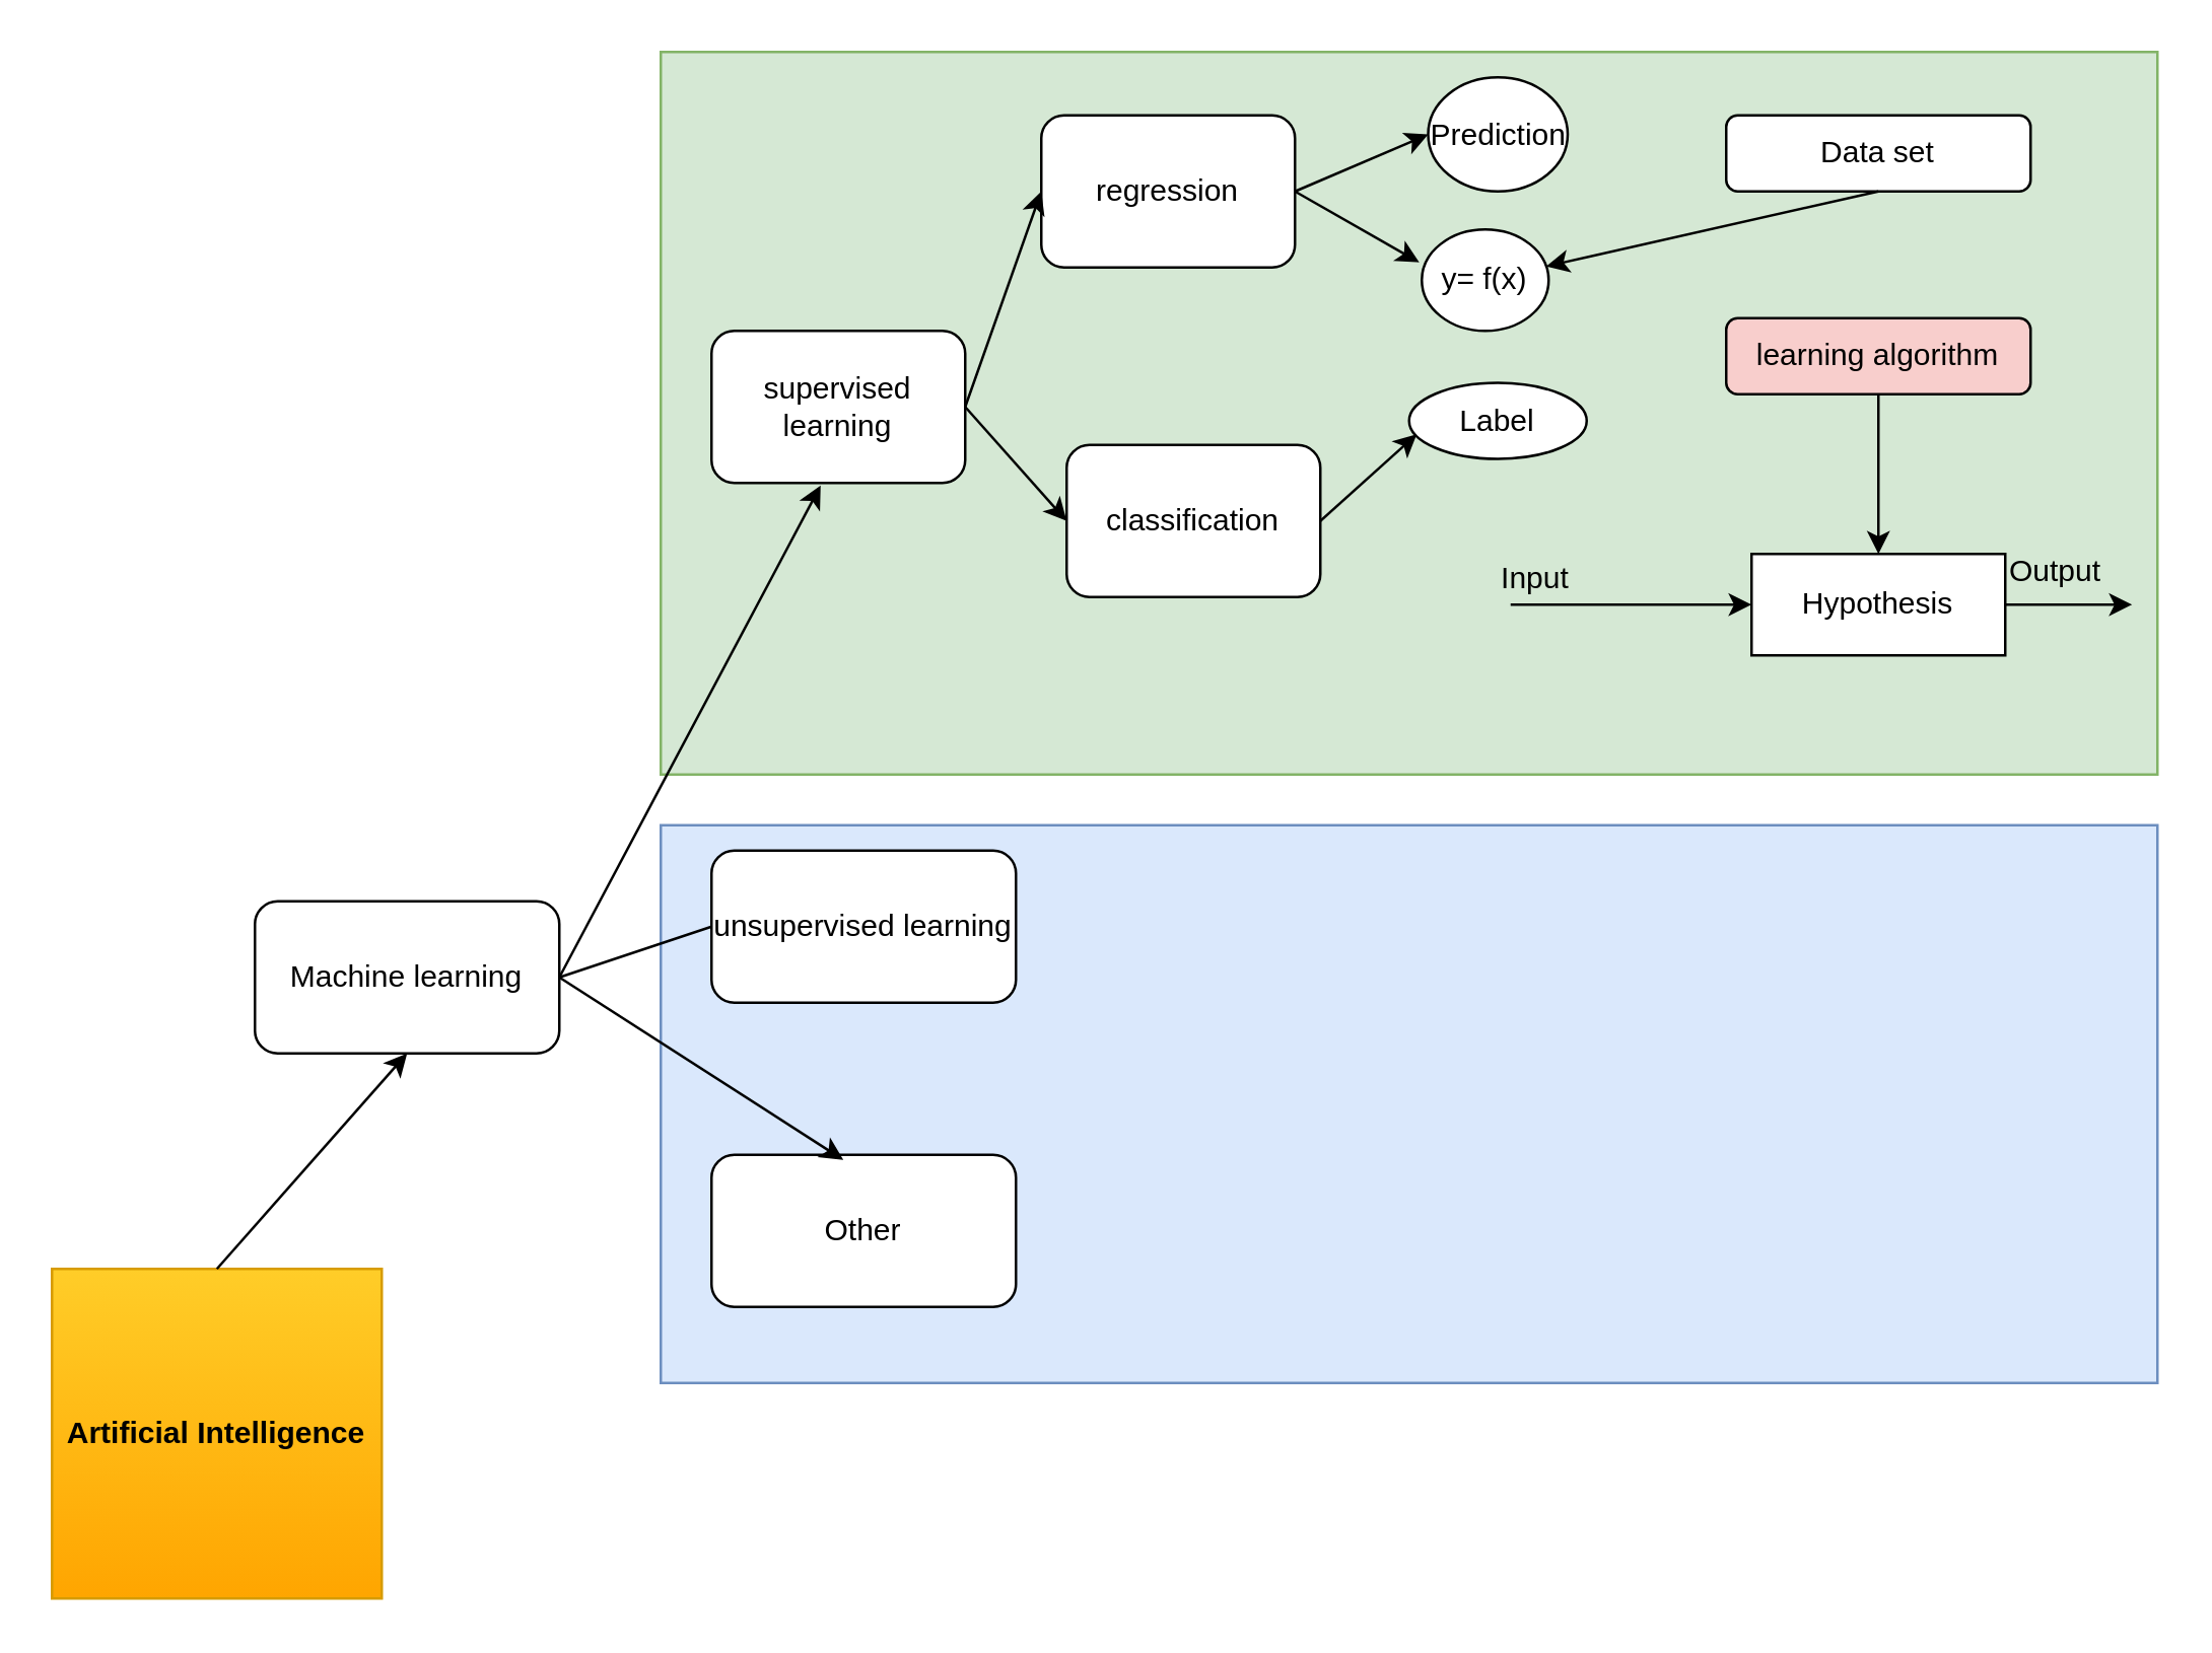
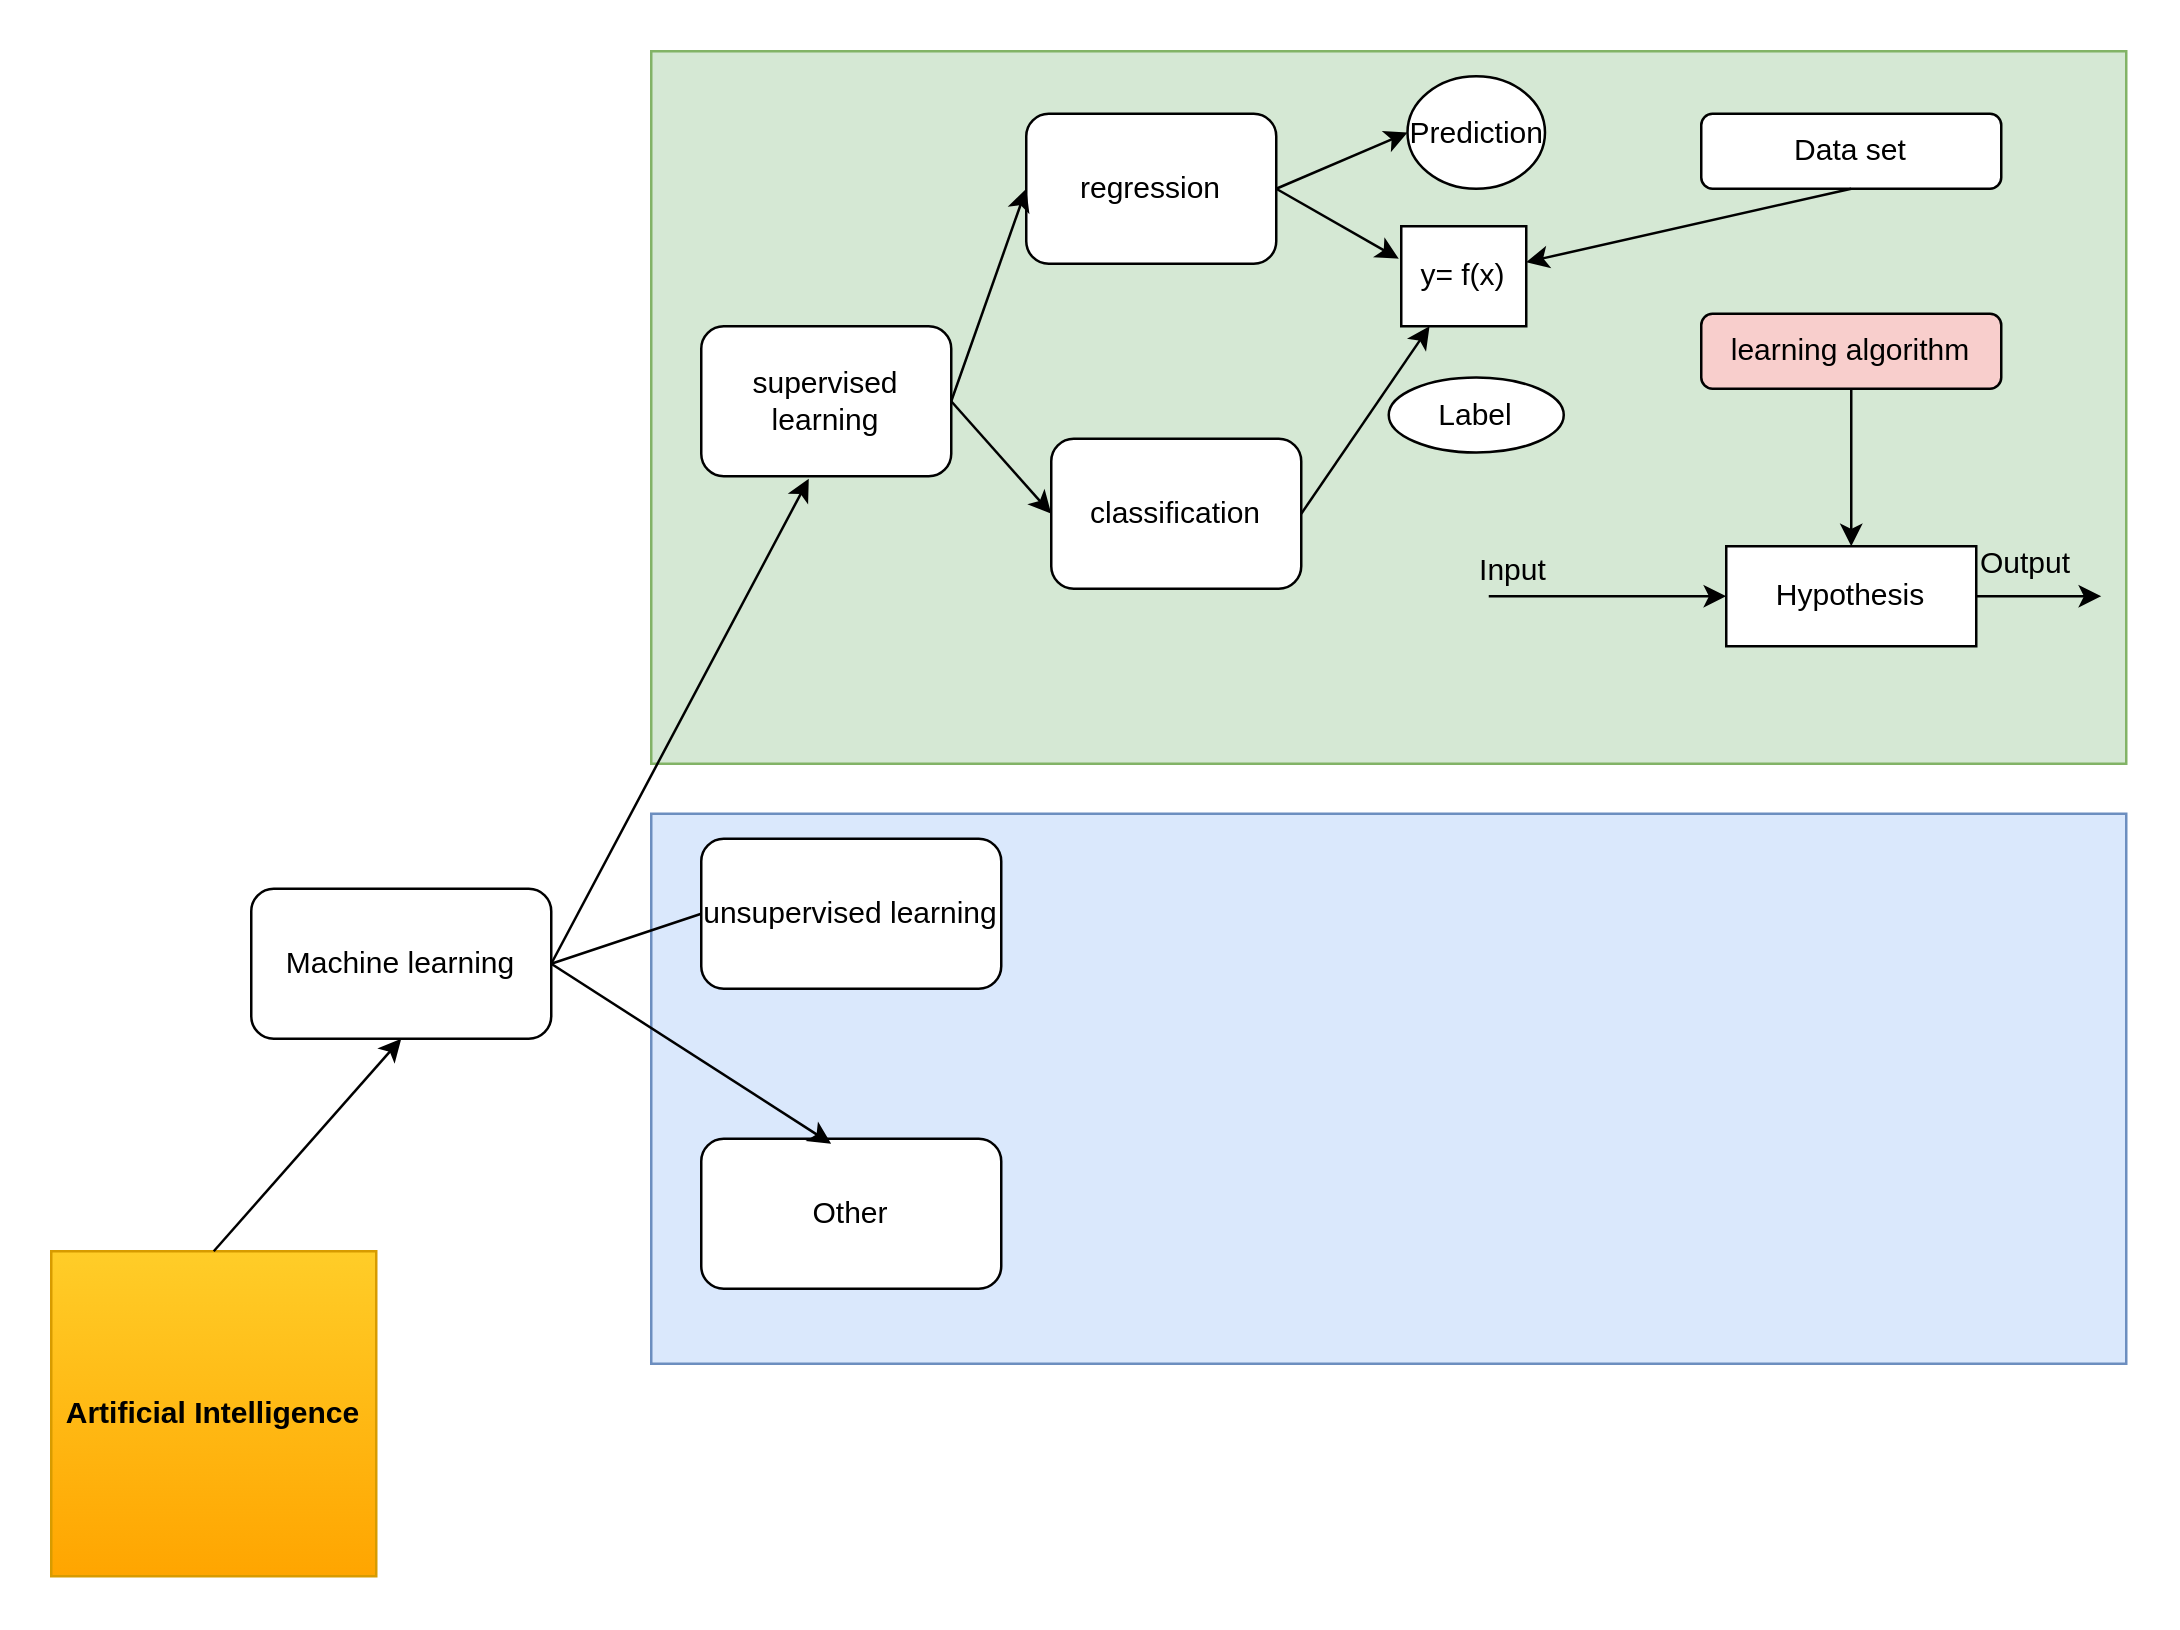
  <mxCell id="0" />
  <mxCell id="1" parent="0" />
  <mxCell id="2" value="" style="rounded=0;whiteSpace=wrap;html=1;fillColor=#dae8fc;strokeColor=#6c8ebf;" vertex="1" parent="1"><mxGeometry x="260" y="325" width="590" height="220" as="geometry" /></mxCell>
  <mxCell id="3" value="" style="rounded=0;whiteSpace=wrap;html=1;fillColor=#d5e8d4;strokeColor=#82b366;" vertex="1" parent="1"><mxGeometry x="260" y="20" width="590" height="285" as="geometry" /></mxCell>
  <mxCell id="4" value="&lt;b&gt;Artificial Intelligence&lt;/b&gt;" style="whiteSpace=wrap;html=1;aspect=fixed;fillColor=#ffcd28;strokeColor=#d79b00;gradientColor=#ffa500;" vertex="1" parent="1"><mxGeometry x="20" y="500" width="130" height="130" as="geometry" /></mxCell>
  <mxCell id="5" value="supervised learning" style="rounded=1;whiteSpace=wrap;html=1;" vertex="1" parent="1"><mxGeometry x="280" y="130" width="100" height="60" as="geometry" /></mxCell>
  <mxCell id="6" value="unsupervised learning" style="rounded=1;whiteSpace=wrap;html=1;" vertex="1" parent="1"><mxGeometry x="280" y="335" width="120" height="60" as="geometry" /></mxCell>
  <mxCell id="7" value="Other" style="rounded=1;whiteSpace=wrap;html=1;" vertex="1" parent="1"><mxGeometry x="280" y="455" width="120" height="60" as="geometry" /></mxCell>
  <mxCell id="8" value="regression" style="rounded=1;whiteSpace=wrap;html=1;" vertex="1" parent="1"><mxGeometry x="410" y="45" width="100" height="60" as="geometry" /></mxCell>
  <mxCell id="9" value="classification" style="rounded=1;whiteSpace=wrap;html=1;" vertex="1" parent="1"><mxGeometry x="420" y="175" width="100" height="60" as="geometry" /></mxCell>
  <mxCell id="10" value="" style="endArrow=classic;html=1;exitX=1;exitY=0.5;exitDx=0;exitDy=0;entryX=0;entryY=0.5;entryDx=0;entryDy=0;" edge="1" parent="1" source="5" target="8"><mxGeometry width="50" height="50" relative="1" as="geometry"><mxPoint x="270" y="95" as="sourcePoint" /><mxPoint x="320" y="45" as="targetPoint" /></mxGeometry></mxCell>
  <mxCell id="11" value="" style="endArrow=classic;html=1;exitX=1;exitY=0.5;exitDx=0;exitDy=0;entryX=0;entryY=0.5;entryDx=0;entryDy=0;" edge="1" parent="1" source="5" target="9"><mxGeometry width="50" height="50" relative="1" as="geometry"><mxPoint x="520" y="385" as="sourcePoint" /><mxPoint x="410" y="225" as="targetPoint" /></mxGeometry></mxCell>
  <mxCell id="12" value="" style="endArrow=classic;html=1;entryX=0.43;entryY=1.017;entryDx=0;entryDy=0;entryPerimeter=0;" edge="1" parent="1" target="5"><mxGeometry width="50" height="50" relative="1" as="geometry"><mxPoint x="220" y="385" as="sourcePoint" /><mxPoint x="286" y="125" as="targetPoint" /></mxGeometry></mxCell>
  <mxCell id="13" value="Machine learning" style="rounded=1;whiteSpace=wrap;html=1;" vertex="1" parent="1"><mxGeometry x="100" y="355" width="120" height="60" as="geometry" /></mxCell>
  <mxCell id="14" value="" style="endArrow=classic;html=1;exitX=0.5;exitY=0;exitDx=0;exitDy=0;" edge="1" parent="1" source="4"><mxGeometry width="50" height="50" relative="1" as="geometry"><mxPoint x="170" y="415" as="sourcePoint" /><mxPoint x="160" y="415" as="targetPoint" /></mxGeometry></mxCell>
  <mxCell id="15" value="" style="endArrow=none;html=1;entryX=0;entryY=0.5;entryDx=0;entryDy=0;exitX=1;exitY=0.5;exitDx=0;exitDy=0;" edge="1" parent="1" source="13" target="6"><mxGeometry width="50" height="50" relative="1" as="geometry"><mxPoint x="300" y="245" as="sourcePoint" /><mxPoint x="320" y="315" as="targetPoint" /></mxGeometry></mxCell>
  <mxCell id="16" value="" style="endArrow=classic;html=1;entryX=0.433;entryY=0.033;entryDx=0;entryDy=0;entryPerimeter=0;exitX=1;exitY=0.5;exitDx=0;exitDy=0;" edge="1" parent="1" source="13" target="7"><mxGeometry width="50" height="50" relative="1" as="geometry"><mxPoint x="300" y="245" as="sourcePoint" /><mxPoint x="300" y="385" as="targetPoint" /></mxGeometry></mxCell>
  <mxCell id="17" value="" style="endArrow=classic;html=1;exitX=1;exitY=0.5;exitDx=0;exitDy=0;entryX=0;entryY=0.5;entryDx=0;entryDy=0;" edge="1" parent="1" source="8" target="18"><mxGeometry width="50" height="50" relative="1" as="geometry"><mxPoint x="760" y="185" as="sourcePoint" /><mxPoint x="770" y="65" as="targetPoint" /></mxGeometry></mxCell>
  <mxCell id="18" value="Prediction" style="ellipse;whiteSpace=wrap;html=1;" vertex="1" parent="1"><mxGeometry x="562.5" y="30" width="55" height="45" as="geometry" /></mxCell>
  <mxCell id="19" value="Data set" style="rounded=1;whiteSpace=wrap;html=1;" vertex="1" parent="1"><mxGeometry x="680" y="45" width="120" height="30" as="geometry" /></mxCell>
  <mxCell id="20" value="learning algorithm" style="rounded=1;whiteSpace=wrap;html=1;fillColor=#f8cecc;" vertex="1" parent="1"><mxGeometry x="680" y="125" width="120" height="30" as="geometry" /></mxCell>
  <mxCell id="21" value="Hypothesis" style="rounded=0;whiteSpace=wrap;html=1;" vertex="1" parent="1"><mxGeometry x="690" y="218" width="100" height="40" as="geometry" /></mxCell>
  <mxCell id="22" value="" style="endArrow=classic;html=1;exitX=0.5;exitY=1;exitDx=0;exitDy=0;" edge="1" parent="1" source="19" target="30"><mxGeometry width="50" height="50" relative="1" as="geometry"><mxPoint x="770" y="475" as="sourcePoint" /><mxPoint x="820" y="425" as="targetPoint" /></mxGeometry></mxCell>
  <mxCell id="23" value="" style="endArrow=classic;html=1;exitX=0.5;exitY=1;exitDx=0;exitDy=0;entryX=0.5;entryY=0;entryDx=0;entryDy=0;" edge="1" parent="1" source="20" target="21"><mxGeometry width="50" height="50" relative="1" as="geometry"><mxPoint x="670" y="525" as="sourcePoint" /><mxPoint x="730" y="325" as="targetPoint" /></mxGeometry></mxCell>
  <mxCell id="24" value="" style="endArrow=classic;html=1;entryX=0;entryY=0.5;entryDx=0;entryDy=0;exitX=0.25;exitY=1;exitDx=0;exitDy=0;" edge="1" parent="1" source="25" target="21"><mxGeometry width="50" height="50" relative="1" as="geometry"><mxPoint x="580" y="345" as="sourcePoint" /><mxPoint x="660" y="345" as="targetPoint" /></mxGeometry></mxCell>
  <mxCell id="25" value="Input" style="text;html=1;strokeColor=none;fillColor=none;align=center;verticalAlign=middle;whiteSpace=wrap;rounded=0;" vertex="1" parent="1"><mxGeometry x="585" y="218" width="40" height="20" as="geometry" /></mxCell>
  <mxCell id="26" value="" style="endArrow=classic;html=1;entryX=0;entryY=0.5;entryDx=0;entryDy=0;" edge="1" parent="1"><mxGeometry width="50" height="50" relative="1" as="geometry"><mxPoint x="790" y="238" as="sourcePoint" /><mxPoint x="840" y="238" as="targetPoint" /></mxGeometry></mxCell>
  <mxCell id="27" value="Output" style="text;html=1;strokeColor=none;fillColor=none;align=center;verticalAlign=middle;whiteSpace=wrap;rounded=0;" vertex="1" parent="1"><mxGeometry x="790" y="215" width="40" height="20" as="geometry" /></mxCell>
  <mxCell id="28" value="Label" style="ellipse;whiteSpace=wrap;html=1;" vertex="1" parent="1"><mxGeometry x="555" y="150.5" width="70" height="30" as="geometry" /></mxCell>
- <mxCell id="29" value="" style="endArrow=classic;html=1;exitX=1;exitY=0.5;exitDx=0;exitDy=0;entryX=0.043;entryY=0.677;entryDx=0;entryDy=0;entryPerimeter=0;" edge="1" parent="1" source="9" target="28"><mxGeometry width="50" height="50" relative="1" as="geometry"><mxPoint x="560" y="415" as="sourcePoint" /><mxPoint x="610" y="365" as="targetPoint" /></mxGeometry></mxCell>
- <mxCell id="30" value="y= f(x)" style="ellipse;whiteSpace=wrap;html=1;" vertex="1" parent="1"><mxGeometry x="560" y="90" width="50" height="40" as="geometry" /></mxCell>
+ <mxCell id="29" value="" style="endArrow=classic;html=1;exitX=1;exitY=0.5;exitDx=0;exitDy=0;" edge="1" parent="1" source="9" target="30"><mxGeometry width="50" height="50" relative="1" as="geometry"><mxPoint x="560" y="415" as="sourcePoint" /><mxPoint x="610" y="365" as="targetPoint" /></mxGeometry></mxCell>
+ <mxCell id="30" value="y= f(x)" style="whiteSpace=wrap;html=1;rounded=0;" vertex="1" parent="1"><mxGeometry x="560" y="90" width="50" height="40" as="geometry" /></mxCell>
  <mxCell id="31" value="" style="endArrow=classic;html=1;exitX=1;exitY=0.5;exitDx=0;exitDy=0;entryX=-0.02;entryY=0.325;entryDx=0;entryDy=0;entryPerimeter=0;" edge="1" parent="1" source="8" target="30"><mxGeometry width="50" height="50" relative="1" as="geometry"><mxPoint x="650" y="145" as="sourcePoint" /><mxPoint x="700" y="95" as="targetPoint" /></mxGeometry></mxCell>
